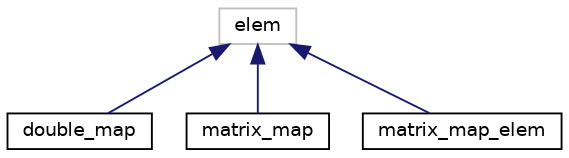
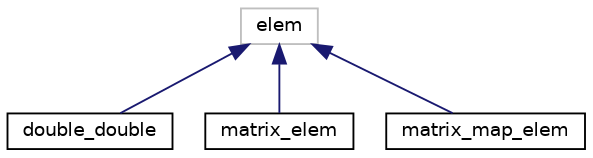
  digraph {
    fontname="DejaVu Sans"
    rankdir=TB
    node [color=black fillcolor=white fontname="DejaVu Sans" fontsize=10 shape=record style=filled]
    edge [color=midnightblue dir=back fontname="DejaVu Sans" fontsize=10 labelfontname=Helvetica labelfontsize=10 style=solid]
    n1 [color=grey75 height=0.2 label=elem width=0.4]
-   n2 [height=0.2 label=double_map width=0.4]
-   n3 [height=0.2 label=matrix_map width=0.4]
+   n2 [height=0.2 label=double_double width=0.4]
+   n3 [height=0.2 label=matrix_elem width=0.4]
    n4 [height=0.2 label=matrix_map_elem width=0.4]
    n1 -> n2
    n1 -> n3
    n1 -> n4
  }
